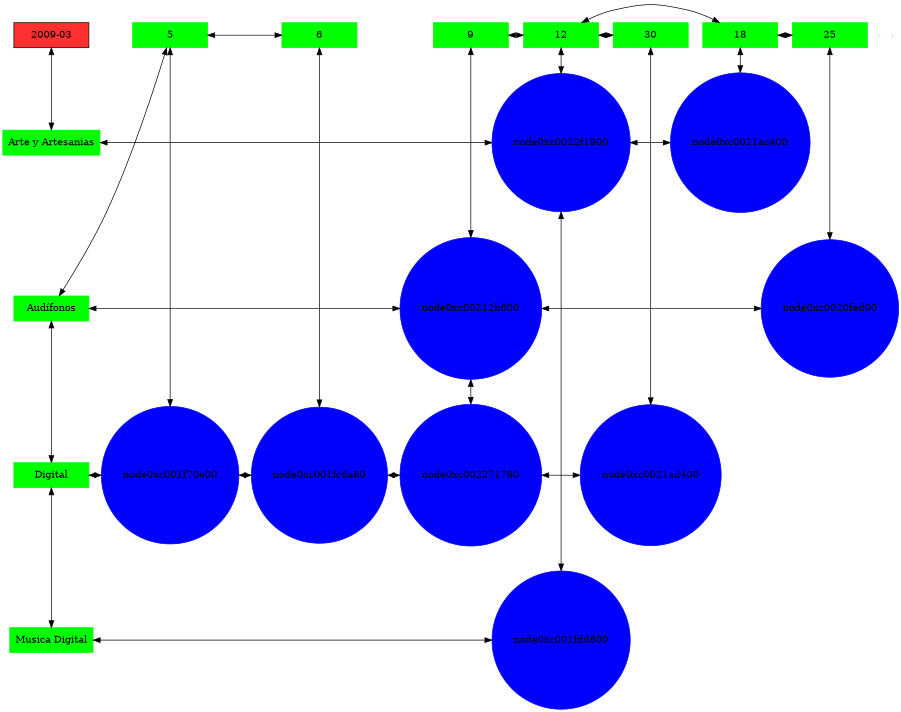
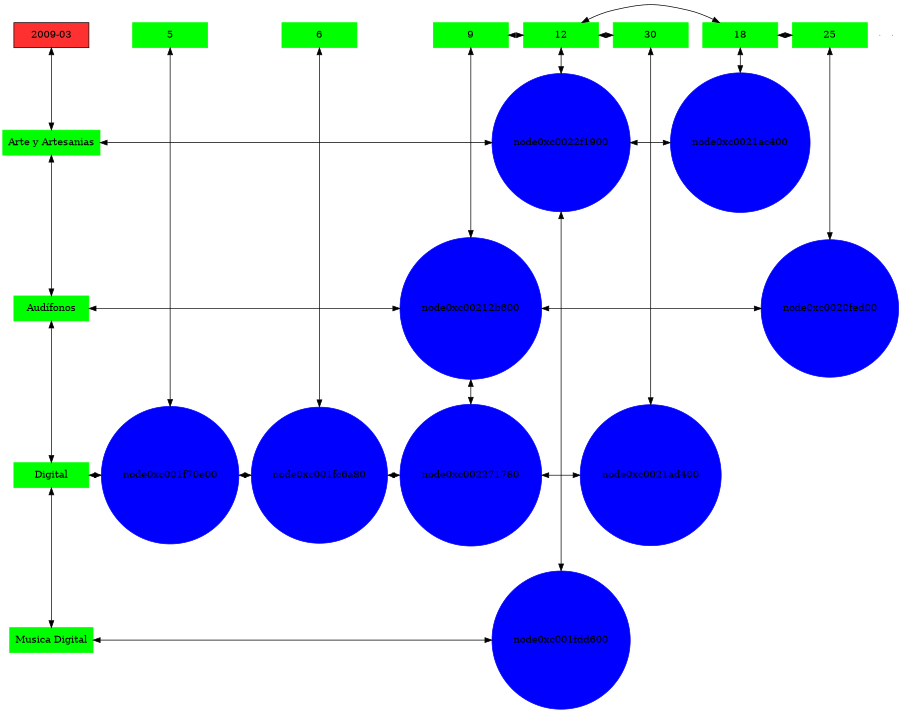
  digraph {
    node [group=1 shape=box style=filled color=green]
    edge [dir=both]
    n1 [fillcolor=firebrick1 label="2009-03" width=1.5 color=""]
    n2 [group=5 label=5 width=1.5]
    n3 [group=6 label=6 width=1.5]
    n4 [group=9 label=9 width=1.5]
    n5 [group=12 label=12 width=1.5]
    n6 [group=18 label=18 width=1.5]
    n7 [group=25 label=25 width=1.5]
    n8 [group=30 label=30 width=1.5]
    n9 [label="Arte y Artesanias" width=1.5]
    node0xc0022f1900 [color=blue group=12 shape=circle width=0.5]
    node0xc0021ac400 [color=blue group=18 shape=circle width=0.5]
    n12 [label="Audífonos" width=1.5]
    node0xc00212b600 [color=blue group=9 shape=circle width=0.5]
    node0xc0020fed00 [color=blue group=25 shape=circle width=0.5]
    n15 [label=Digital width=1.5]
    node0xc001f70e00 [color=blue group=5 shape=circle width=0.5]
    node0xc001fc6a80 [color=blue group=6 shape=circle width=0.5]
    node0xc002271780 [color=blue group=9 shape=circle width=0.5]
    node0xc0021ad400 [color=blue group=30 shape=circle width=0.5]
    n20 [label="Musica Digital" width=1.5]
    node0xc001fdd600 [color=blue group=12 shape=circle width=0.5]
    e0 [shape=point width=0 group="" style="" color=""]
    e1 [shape=point width=0 group="" style="" color=""]
    subgraph sub_1 {
      rank=same
      n1
      n2
    }
    subgraph sub_2 {
      rank=same
      n2
      n3
    }
    subgraph sub_3 {
      rank=same
      n3
      n4
    }
    subgraph sub_4 {
      rank=same
      n4
      n5
    }
    subgraph sub_5 {
      rank=same
      n5
      n6
    }
    subgraph sub_6 {
      rank=same
      n6
      n7
    }
    subgraph sub_7 {
      rank=same
      n7
      n8
    }
    subgraph sub_8 {
      rank=same
      n9
      node0xc0022f1900
    }
    subgraph sub_9 {
      rank=same
      node0xc0022f1900
      node0xc0021ac400
    }
    subgraph sub_10 {
      rank=same
      n12
      node0xc00212b600
    }
    subgraph sub_11 {
      rank=same
      node0xc00212b600
      node0xc0020fed00
    }
    subgraph sub_12 {
      rank=same
      n15
      node0xc001f70e00
    }
    subgraph sub_13 {
      rank=same
      node0xc001f70e00
      node0xc001fc6a80
    }
    subgraph sub_14 {
      rank=same
      node0xc001fc6a80
      node0xc002271780
    }
    subgraph sub_15 {
      rank=same
      node0xc002271780
      node0xc0021ad400
    }
    subgraph sub_16 {
      rank=same
      n20
      node0xc001fdd600
    }
    n1 -> n9
-   n2 -> n3
    n2 -> node0xc001f70e00
    n3 -> node0xc001fc6a80
    n4 -> n5
    n4 -> node0xc00212b600
    n5 -> n6
    n5 -> n8
    n5 -> node0xc0022f1900
    n6 -> n7
    n6 -> node0xc0021ac400
    n7 -> node0xc0020fed00
    n8 -> node0xc0021ad400
    n9 -> node0xc0022f1900
-   n2 -> n12
+   n9 -> n12
    node0xc0022f1900 -> node0xc0021ac400
    node0xc0022f1900 -> node0xc001fdd600
    n12 -> node0xc00212b600
    n12 -> n15
    node0xc00212b600 -> node0xc0020fed00
    node0xc00212b600 -> node0xc002271780
    n15 -> node0xc001f70e00
    n15 -> n20
    node0xc001f70e00 -> node0xc001fc6a80
    node0xc001fc6a80 -> node0xc002271780
    node0xc002271780 -> node0xc0021ad400
    n20 -> node0xc001fdd600
  }
